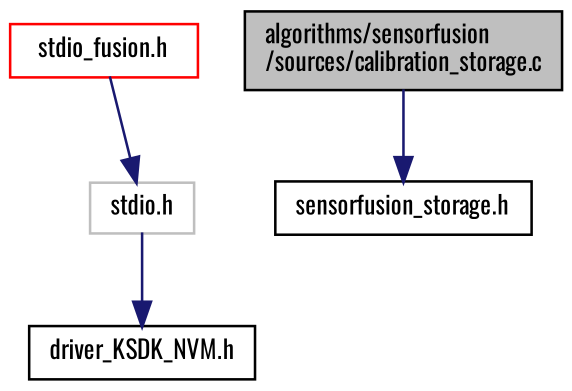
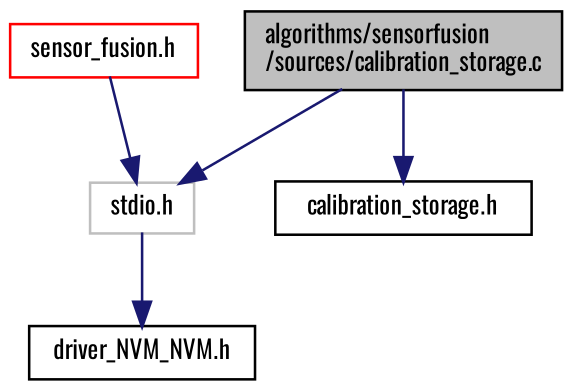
  digraph {
    fontname=Oswald
    node [color=black fillcolor=white fontname=Oswald fontsize=10 shape=record style=filled]
    edge [color=midnightblue fontname=Oswald fontsize=10 labelfontname=Helvetica labelfontsize=10 style=solid]
    n1 [fillcolor=grey75 fontcolor=black height=0.2 label="algorithms/sensorfusion\l/sources/calibration_storage.c" width=0.4]
    n2 [color=grey75 height=0.2 label="stdio.h" width=0.4]
-   n3 [height=0.2 label="sensorfusion_storage.h" width=0.4]
-   n4 [height=0.2 label="driver_KSDK_NVM.h" width=0.4]
-   n5 [color=red height=0.2 label="stdio_fusion.h" width=0.4]
+   n3 [height=0.2 label="calibration_storage.h" width=0.4]
+   n4 [height=0.2 label="driver_NVM_NVM.h" width=0.4]
+   n5 [color=red height=0.2 label="sensor_fusion.h" width=0.4]
+   n1 -> n2
    n1 -> n3
    n2 -> n4
    n5 -> n2
  }
